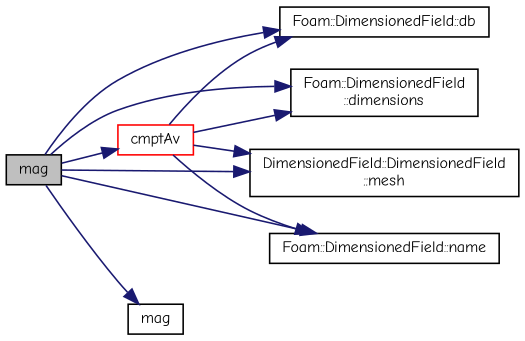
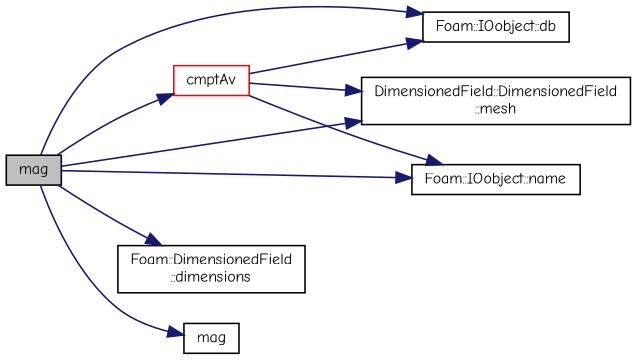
  digraph {
    fontname="Comic Neue"
    rankdir=LR
    node [color=black fontname="Comic Neue" fontsize=10 shape=record]
    edge [color=midnightblue fontname="Comic Neue" fontsize=10 labelfontname=FreeSans labelfontsize=10 style=solid]
    n1 [fillcolor=grey75 fontcolor=black height=0.2 label=mag style=filled width=0.4]
    n2 [color=red height=0.2 label=cmptAv width=0.4]
-   n3 [height=0.2 label="Foam::DimensionedField::db" width=0.4]
+   n3 [height=0.2 label="Foam::IOobject::db" width=0.4]
    n4 [height=0.2 label="Foam::DimensionedField\l::dimensions" width=0.4]
    n5 [height=0.2 label="DimensionedField::DimensionedField\l::mesh" width=0.4]
-   n6 [height=0.2 label="Foam::DimensionedField::name" width=0.4]
+   n6 [height=0.2 label="Foam::IOobject::name" width=0.4]
    n7 [height=0.2 label=mag width=0.4]
    n1 -> n2
    n1 -> n3
    n1 -> n4
    n1 -> n5
    n1 -> n6
    n1 -> n7
    n2 -> n3
-   n2 -> n4
    n2 -> n5
    n2 -> n6
  }
